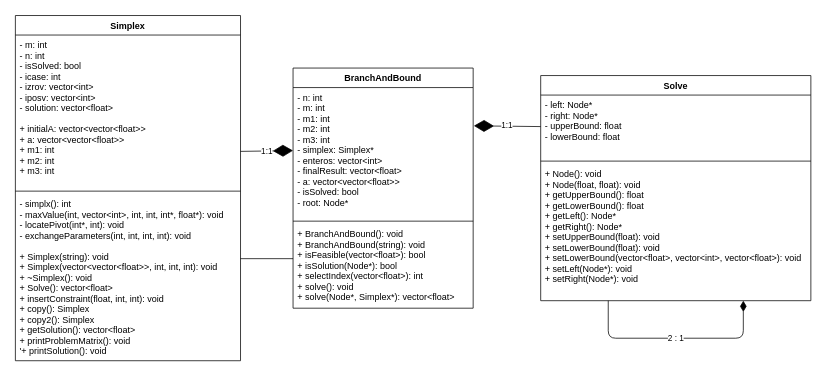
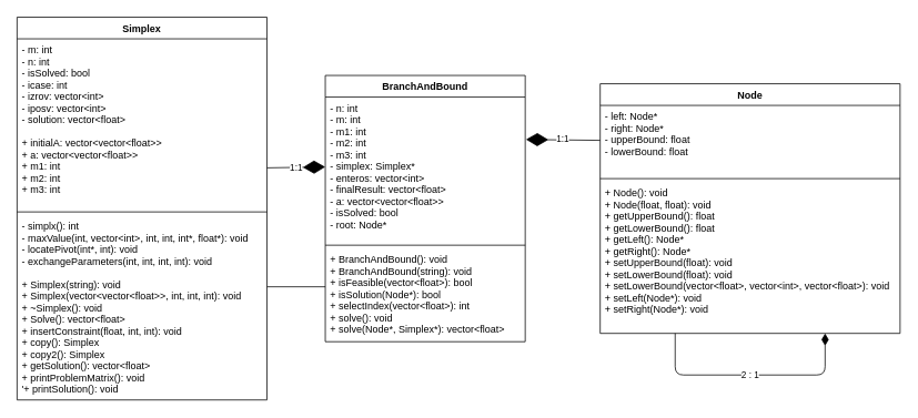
  <mxCell id="0" />
  <mxCell id="1" parent="0" />
  <mxCell id="2" value="Simplex" style="swimlane;fontStyle=1;align=center;verticalAlign=top;childLayout=stackLayout;horizontal=1;startSize=26;horizontalStack=0;resizeParent=1;resizeParentMax=0;resizeLast=0;collapsible=1;marginBottom=0;" parent="1" vertex="1"><mxGeometry x="20" y="20" width="300" height="460" as="geometry" /></mxCell>
  <mxCell id="3" value="- m: int&#10;- n: int&#10;- isSolved: bool&#10;- icase: int&#10;- izrov: vector&lt;int&gt;&#10;- iposv: vector&lt;int&gt;&#10;- solution: vector&lt;float&gt;&#10;&#10;+ initialA: vector&lt;vector&lt;float&gt;&gt;&#10;+ a: vector&lt;vector&lt;float&gt;&gt;&#10;+ m1: int&#10;+ m2: int&#10;+ m3: int" style="text;strokeColor=none;fillColor=none;align=left;verticalAlign=top;spacingLeft=4;spacingRight=4;overflow=hidden;rotatable=0;points=[[0,0.5],[1,0.5]];portConstraint=eastwest;" parent="2" vertex="1"><mxGeometry y="26" width="300" height="204" as="geometry" /></mxCell>
  <mxCell id="4" value="" style="line;strokeWidth=1;fillColor=none;align=left;verticalAlign=middle;spacingTop=-1;spacingLeft=3;spacingRight=3;rotatable=0;labelPosition=right;points=[];portConstraint=eastwest;strokeColor=inherit;" parent="2" vertex="1"><mxGeometry y="230" width="300" height="8" as="geometry" /></mxCell>
  <mxCell id="5" value="- simplx(): int&#10;- maxValue(int, vector&lt;int&gt;, int, int, int*, float*): void&#10;- locatePivot(int*, int): void&#10;- exchangeParameters(int, int, int, int): void&#10;&#10;+ Simplex(string): void&#10;+ Simplex(vector&lt;vector&lt;float&gt;&gt;, int, int, int): void&#10;+ ~Simplex(): void&#10;+ Solve(): vector&lt;float&gt;&#10;+ insertConstraint(float, int, int): void&#10;+ copy(): Simplex&#10;+ copy2(): Simplex&#10;+ getSolution(): vector&lt;float&gt;&#10;+ printProblemMatrix(): void&#10;'+ printSolution(): void" style="text;strokeColor=none;fillColor=none;align=left;verticalAlign=top;spacingLeft=4;spacingRight=4;overflow=hidden;rotatable=0;points=[[0,0.5],[1,0.5]];portConstraint=eastwest;" parent="2" vertex="1"><mxGeometry y="238" width="300" height="222" as="geometry" /></mxCell>
  <mxCell id="6" value="2 : 1&lt;br&gt;" style="edgeStyle=none;html=1;exitX=0.25;exitY=1;exitDx=0;exitDy=0;endArrow=diamondThin;endFill=1;entryX=0.75;entryY=1;entryDx=0;entryDy=0;startArrow=none;startFill=0;endSize=12;" parent="1" source="7" target="7" edge="1"><mxGeometry relative="1" as="geometry"><mxPoint x="840" y="60" as="targetPoint" /><Array as="points"><mxPoint x="810" y="450" /><mxPoint x="990" y="450" /></Array></mxGeometry></mxCell>
- <mxCell id="7" value="Solve" style="swimlane;fontStyle=1;align=center;verticalAlign=top;childLayout=stackLayout;horizontal=1;startSize=26;horizontalStack=0;resizeParent=1;resizeParentMax=0;resizeLast=0;collapsible=1;marginBottom=0;" parent="1" vertex="1"><mxGeometry x="720" y="100" width="360" height="300" as="geometry" /></mxCell>
+ <mxCell id="7" value="Node" style="swimlane;fontStyle=1;align=center;verticalAlign=top;childLayout=stackLayout;horizontal=1;startSize=26;horizontalStack=0;resizeParent=1;resizeParentMax=0;resizeLast=0;collapsible=1;marginBottom=0;" parent="1" vertex="1"><mxGeometry x="720" y="100" width="360" height="300" as="geometry" /></mxCell>
  <mxCell id="8" value="- left: Node*&#10;- right: Node*&#10;- upperBound: float&#10;- lowerBound: float&#10;" style="text;strokeColor=none;fillColor=none;align=left;verticalAlign=top;spacingLeft=4;spacingRight=4;overflow=hidden;rotatable=0;points=[[0,0.5],[1,0.5]];portConstraint=eastwest;" parent="7" vertex="1"><mxGeometry y="26" width="360" height="84" as="geometry" /></mxCell>
  <mxCell id="9" value="" style="line;strokeWidth=1;fillColor=none;align=left;verticalAlign=middle;spacingTop=-1;spacingLeft=3;spacingRight=3;rotatable=0;labelPosition=right;points=[];portConstraint=eastwest;strokeColor=inherit;" parent="7" vertex="1"><mxGeometry y="110" width="360" height="8" as="geometry" /></mxCell>
  <mxCell id="10" value="+ Node(): void&#10;+ Node(float, float): void&#10;+ getUpperBound(): float&#10;+ getLowerBound(): float&#10;+ getLeft(): Node*&#10;+ getRight(): Node*&#10;+ setUpperBound(float): void&#10;+ setLowerBound(float): void&#10;+ setLowerBound(vector&lt;float&gt;, vector&lt;int&gt;, vector&lt;float&gt;): void&#10;+ setLeft(Node*): void&#10;+ setRight(Node*): void" style="text;strokeColor=none;fillColor=none;align=left;verticalAlign=top;spacingLeft=4;spacingRight=4;overflow=hidden;rotatable=0;points=[[0,0.5],[1,0.5]];portConstraint=eastwest;" parent="7" vertex="1"><mxGeometry y="118" width="360" height="182" as="geometry" /></mxCell>
  <mxCell id="11" value="BranchAndBound" style="swimlane;fontStyle=1;align=center;verticalAlign=top;childLayout=stackLayout;horizontal=1;startSize=26;horizontalStack=0;resizeParent=1;resizeParentMax=0;resizeLast=0;collapsible=1;marginBottom=0;" vertex="1" parent="1"><mxGeometry x="390" y="90" width="240" height="320" as="geometry" /></mxCell>
  <mxCell id="12" value="- n: int&#10;- m: int&#10;- m1: int&#10;- m2: int&#10;- m3: int&#10;- simplex: Simplex*&#10;- enteros: vector&lt;int&gt;&#10;- finalResult: vector&lt;float&gt;&#10;- a: vector&lt;vector&lt;float&gt;&gt;&#10;- isSolved: bool&#10;- root: Node*" style="text;strokeColor=none;fillColor=none;align=left;verticalAlign=top;spacingLeft=4;spacingRight=4;overflow=hidden;rotatable=0;points=[[0,0.5],[1,0.5]];portConstraint=eastwest;" vertex="1" parent="11"><mxGeometry y="26" width="240" height="174" as="geometry" /></mxCell>
  <mxCell id="13" value="" style="line;strokeWidth=1;fillColor=none;align=left;verticalAlign=middle;spacingTop=-1;spacingLeft=3;spacingRight=3;rotatable=0;labelPosition=right;points=[];portConstraint=eastwest;strokeColor=inherit;" vertex="1" parent="11"><mxGeometry y="200" width="240" height="8" as="geometry" /></mxCell>
  <mxCell id="14" value="+ BranchAndBound(): void&#10;+ BranchAndBound(string): void&#10;+ isFeasible(vector&lt;float&gt;): bool&#10;+ isSolution(Node*): bool&#10;+ selectIndex(vector&lt;float&gt;): int&#10;+ solve(): void&#10;+ solve(Node*, Simplex*): vector&lt;float&gt;" style="text;strokeColor=none;fillColor=none;align=left;verticalAlign=top;spacingLeft=4;spacingRight=4;overflow=hidden;rotatable=0;points=[[0,0.5],[1,0.5]];portConstraint=eastwest;" vertex="1" parent="11"><mxGeometry y="208" width="240" height="112" as="geometry" /></mxCell>
  <mxCell id="15" value="1:1" style="endArrow=diamondThin;endFill=1;endSize=24;html=1;entryX=1.004;entryY=0.293;entryDx=0;entryDy=0;entryPerimeter=0;exitX=0;exitY=0.5;exitDx=0;exitDy=0;" edge="1" parent="1" source="8" target="12"><mxGeometry width="160" relative="1" as="geometry"><mxPoint x="710" y="410" as="sourcePoint" /><mxPoint x="870" y="410" as="targetPoint" /></mxGeometry></mxCell>
  <mxCell id="16" value="" style="line;strokeWidth=1;fillColor=none;align=left;verticalAlign=middle;spacingTop=-1;spacingLeft=3;spacingRight=3;rotatable=0;labelPosition=right;points=[];portConstraint=eastwest;strokeColor=inherit;" vertex="1" parent="1"><mxGeometry x="320" y="340" width="70" height="8" as="geometry" /></mxCell>
  <mxCell id="17" value="1:1" style="endArrow=diamondThin;endFill=1;endSize=24;html=1;exitX=1;exitY=0.76;exitDx=0;exitDy=0;exitPerimeter=0;" edge="1" parent="1" source="3"><mxGeometry width="160" relative="1" as="geometry"><mxPoint x="730" y="178" as="sourcePoint" /><mxPoint x="390" y="200" as="targetPoint" /></mxGeometry></mxCell>
